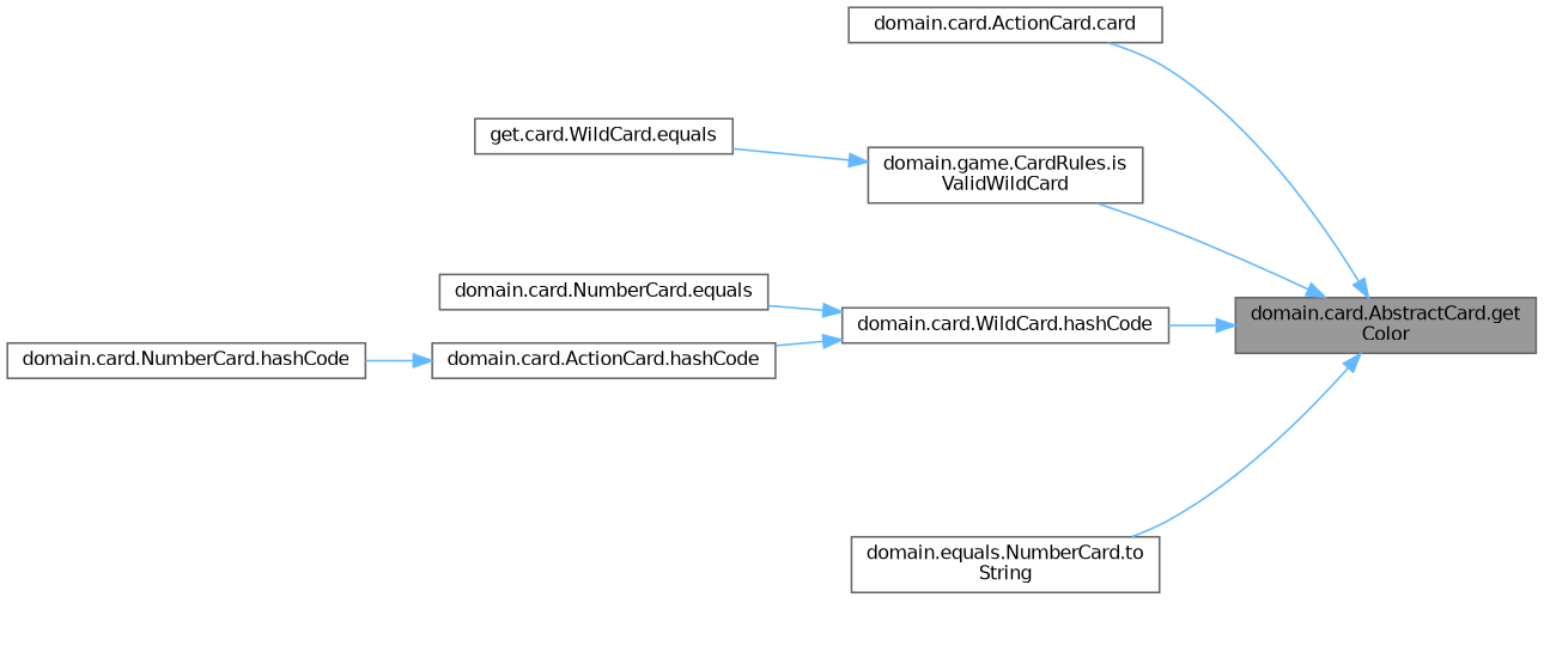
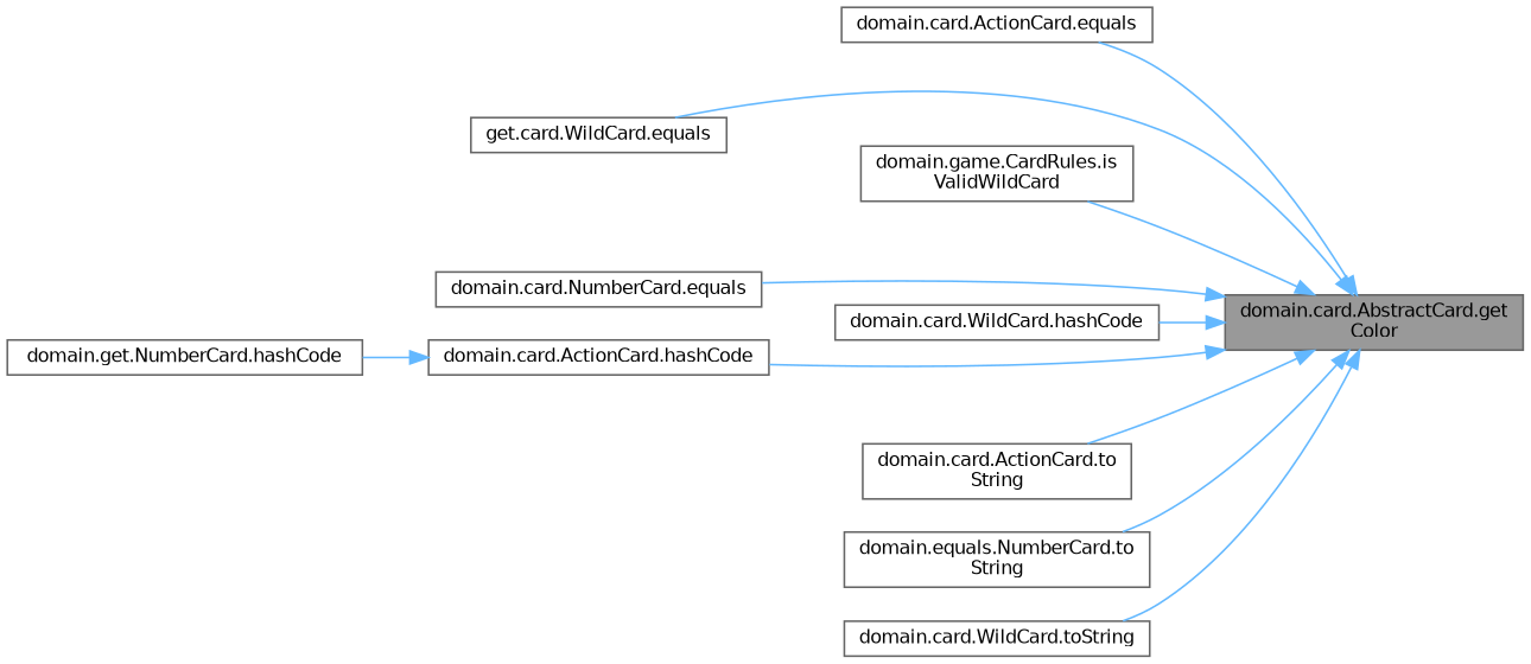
  digraph {
    rankdir=RL
    node [color=grey40 fillcolor=white fontname=Helvetica fontsize=10 shape=box style=filled]
    edge [color=steelblue1 dir=back fontname=Helvetica fontsize=10 labelfontname=Helvetica labelfontsize=10 style=solid]
    n1 [color=gray40 fillcolor=grey60 fontcolor=black height=0.2 label="domain.card.AbstractCard.get\lColor" width=0.4]
-   n2 [height=0.2 label="domain.card.ActionCard.card" width=0.4]
+   n2 [height=0.2 label="domain.card.ActionCard.equals" width=0.4]
    n3 [height=0.2 label="domain.card.NumberCard.equals" width=0.4]
    n4 [height=0.2 label="get.card.WildCard.equals" width=0.4]
    n5 [height=0.2 label="domain.card.ActionCard.hashCode" width=0.4]
    n6 [height=0.2 label="domain.card.WildCard.hashCode" width=0.4]
    n7 [height=0.2 label="domain.game.CardRules.is\lValidWildCard" width=0.4]
+   n8 [height=0.2 label="domain.card.ActionCard.to\lString" width=0.4]
    n9 [height=0.2 label="domain.equals.NumberCard.to\lString" width=0.4]
-   n11 [height=0.2 label="domain.card.NumberCard.hashCode" width=0.4]
+   n10 [height=0.2 label="domain.card.WildCard.toString" width=0.4]
+   n11 [height=0.2 label="domain.get.NumberCard.hashCode" width=0.4]
    n1 -> n2
-   n6 -> n3
-   n7 -> n4
-   n6 -> n5
+   n1 -> n3
+   n1 -> n4
+   n1 -> n5
    n1 -> n6
    n1 -> n7
+   n1 -> n8
    n1 -> n9
+   n1 -> n10
    n5 -> n11
  }
